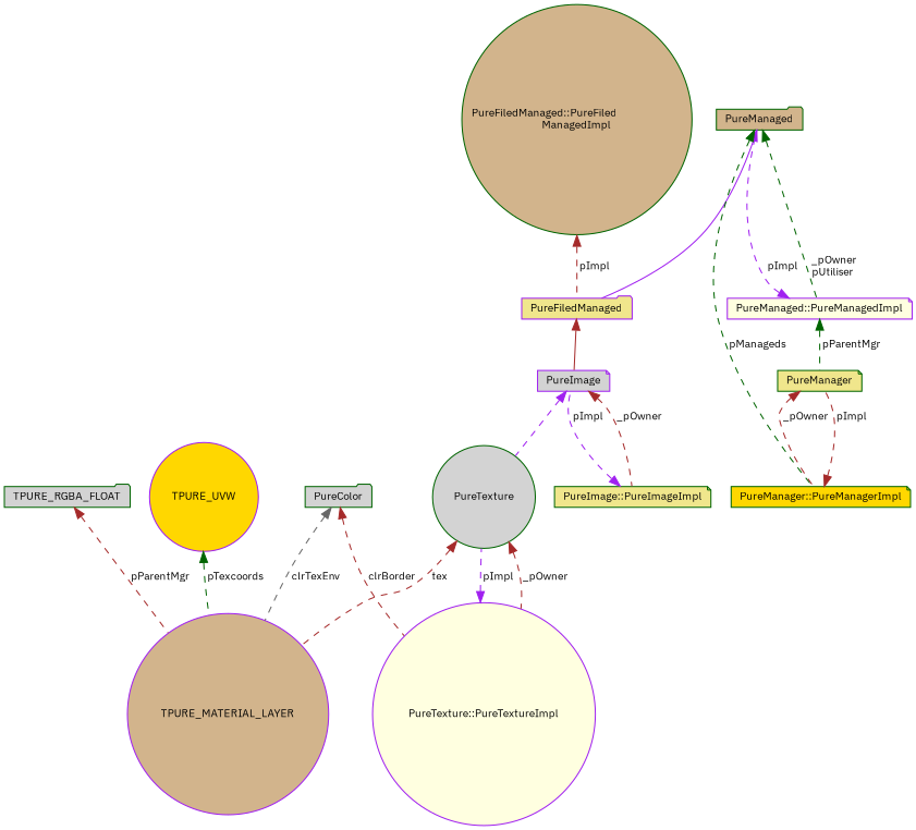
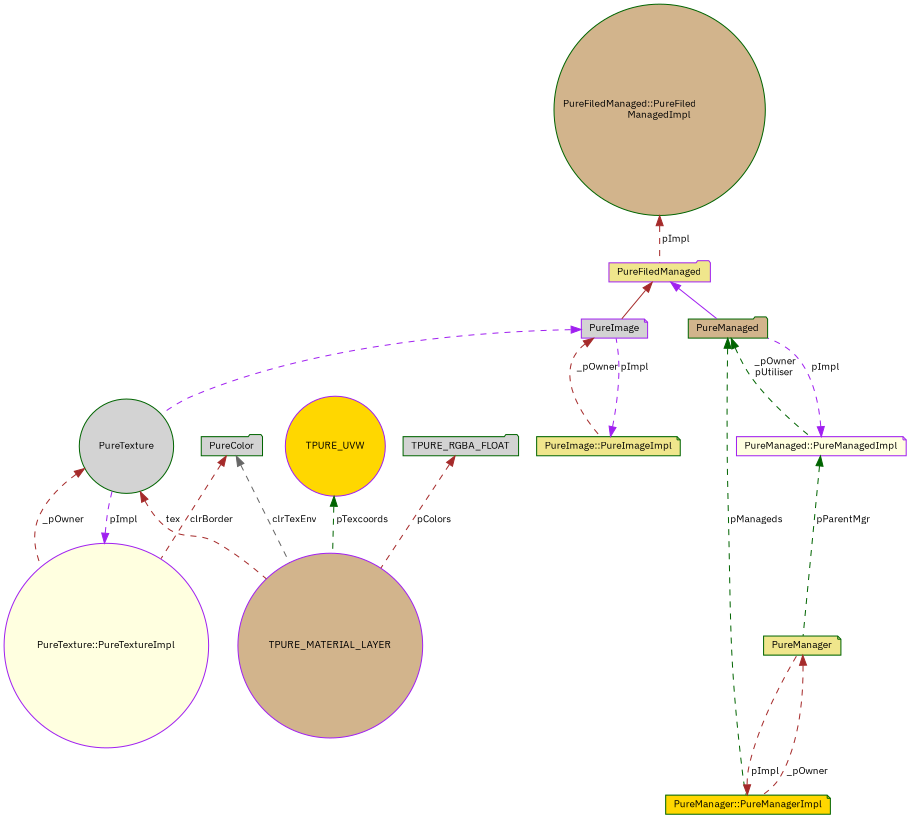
  digraph {
    fontname="IBM Plex Sans"
    node [color=darkgreen fillcolor=lightgrey fontname="IBM Plex Sans" fontsize=10 shape=circle style=filled]
    edge [color=brown dir=back fontname="IBM Plex Sans" fontsize=10 labelfontname=Helvetica labelfontsize=10 style=dashed]
    n1 [color=purple fillcolor=tan fontcolor=black height=0.2 label=TPURE_MATERIAL_LAYER width=0.4]
    n2 [height=0.2 label=TPURE_RGBA_FLOAT shape=folder width=0.4]
    n3 [height=0.2 label=PureTexture width=0.4]
    n4 [color=purple fillcolor=lightyellow height=0.2 label="PureTexture::PureTextureImpl" width=0.4]
    n5 [color=purple height=0.2 label=PureImage shape=note width=0.4]
    n6 [fillcolor=khaki height=0.2 label="PureImage::PureImageImpl" shape=note width=0.4]
    n7 [color=purple fillcolor=khaki height=0.2 label=PureFiledManaged shape=folder width=0.4]
    n8 [fillcolor=tan height=0.2 label=PureManaged shape=folder width=0.4]
    n9 [color=purple fillcolor=lightyellow height=0.2 label="PureManaged::PureManagedImpl" shape=note width=0.4]
    n10 [fillcolor=gold height=0.2 label="PureManager::PureManagerImpl" shape=note width=0.4]
    n11 [fillcolor=khaki height=0.2 label=PureManager shape=note width=0.4]
    n12 [fillcolor=tan height=0.2 label="PureFiledManaged::PureFiled\lManagedImpl" width=0.4]
    n13 [height=0.2 label=PureColor shape=folder width=0.4]
    n14 [color=purple fillcolor=gold height=0.2 label=TPURE_UVW width=0.4]
-   n2 -> n1 [label=" pParentMgr"]
+   n2 -> n1 [label=" pColors"]
    n3 -> n1 [label=" tex"]
    n3 -> n4 [label=" _pOwner"]
    n4 -> n3 [color=purple label=" pImpl"]
    n5 -> n3 [color=purple]
    n5 -> n6 [label=" _pOwner"]
    n6 -> n5 [color=purple label=" pImpl"]
    n7 -> n5 [style=solid]
-   n8 -> n7 [color=purple style=solid]
+   n7 -> n8 [color=purple style=solid]
    n8 -> n9 [color=darkgreen label=" _pOwner\npUtiliser"]
    n8 -> n10 [color=darkgreen label=" pManageds"]
    n9 -> n8 [color=purple label=" pImpl"]
    n9 -> n11 [color=darkgreen label=" pParentMgr"]
    n10 -> n11 [label=" pImpl"]
    n11 -> n10 [label=" _pOwner"]
    n12 -> n7 [label=" pImpl"]
    n13 -> n1 [color=gray40 label=" clrTexEnv"]
    n13 -> n4 [label=" clrBorder"]
    n14 -> n1 [color=darkgreen label=" pTexcoords"]
  }
